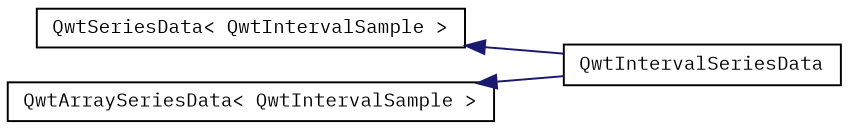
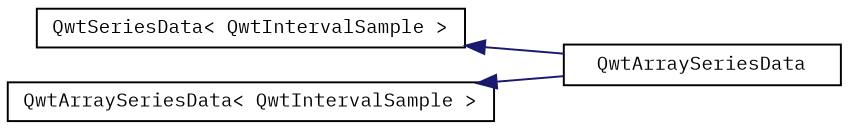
  digraph {
    fontname="IBM Plex Mono"
    rankdir=LR
    node [color=black fillcolor=white fontname="IBM Plex Mono" fontsize=10 shape=record style=filled]
    edge [color=midnightblue dir=back fontname="IBM Plex Mono" fontsize=10 labelfontname=FreeSans labelfontsize=10 style=solid]
    n1 [height=0.2 label="QwtSeriesData\< QwtIntervalSample \>" width=0.4]
-   n2 [height=0.2 label=QwtIntervalSeriesData width=0.4]
+   n2 [height=0.2 label=QwtArraySeriesData width=0.4]
    n3 [height=0.2 label="QwtArraySeriesData\< QwtIntervalSample \>" width=0.4]
    n1 -> n2
    n3 -> n2
  }
